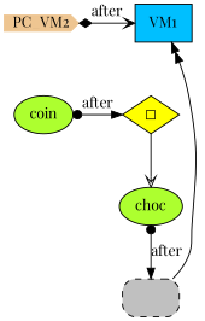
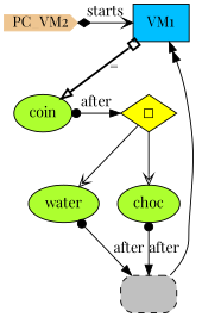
  digraph {
    fontname="Playfair Display"
    node [fontname="Playfair Display" shape=ellipse style=filled fillcolor=greenyellow]
    edge [dir=both fontname="Playfair Display"]
    n1 [color=burlywood2 height=.2 label=PC_VM2 shape=cds width=.2 fillcolor=""]
    n2 [fillcolor=deepskyblue label=VM1 shape=box]
    n3 [fillcolor=yellow label="◻︎" shape=diamond]
    n4 [label=coin]
+   n5 [label=water]
    n6 [label=choc]
    n7 [fillcolor=gray label=" " shape=rectangle style="rounded,filled,dashed"]
    subgraph sub_1 {
      rank=min
      n1
      n2
    }
    subgraph sub_2 {
      rank=same
      n3
      n4
    }
-   n1 -> n2 [arrowhead=open arrowtail=diamond label=after]
+   n1 -> n2 [arrowhead=open arrowtail=diamond label=starts]
+   n2 -> n4 [arrowhead=onormal arrowtail=obox label="=" penwidth=2]
+   n3 -> n5 [arrowhead=vee fillcolor=white dir=""]
    n3 -> n6 [arrowhead=vee fillcolor=white dir=""]
    n4 -> n3 [arrowtail=dot label=after]
+   n5 -> n7 [arrowtail=dot label=after]
    n6 -> n7 [arrowtail=dot label=after]
    n7 -> n2 [arrowhead=normalnormal label=" " dir=""]
  }
